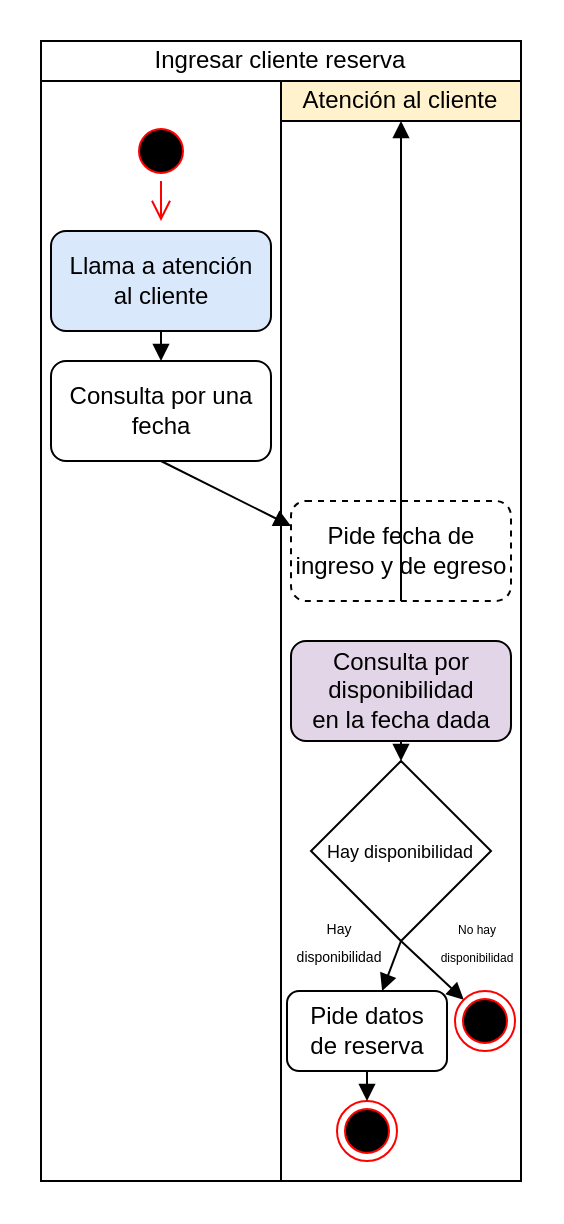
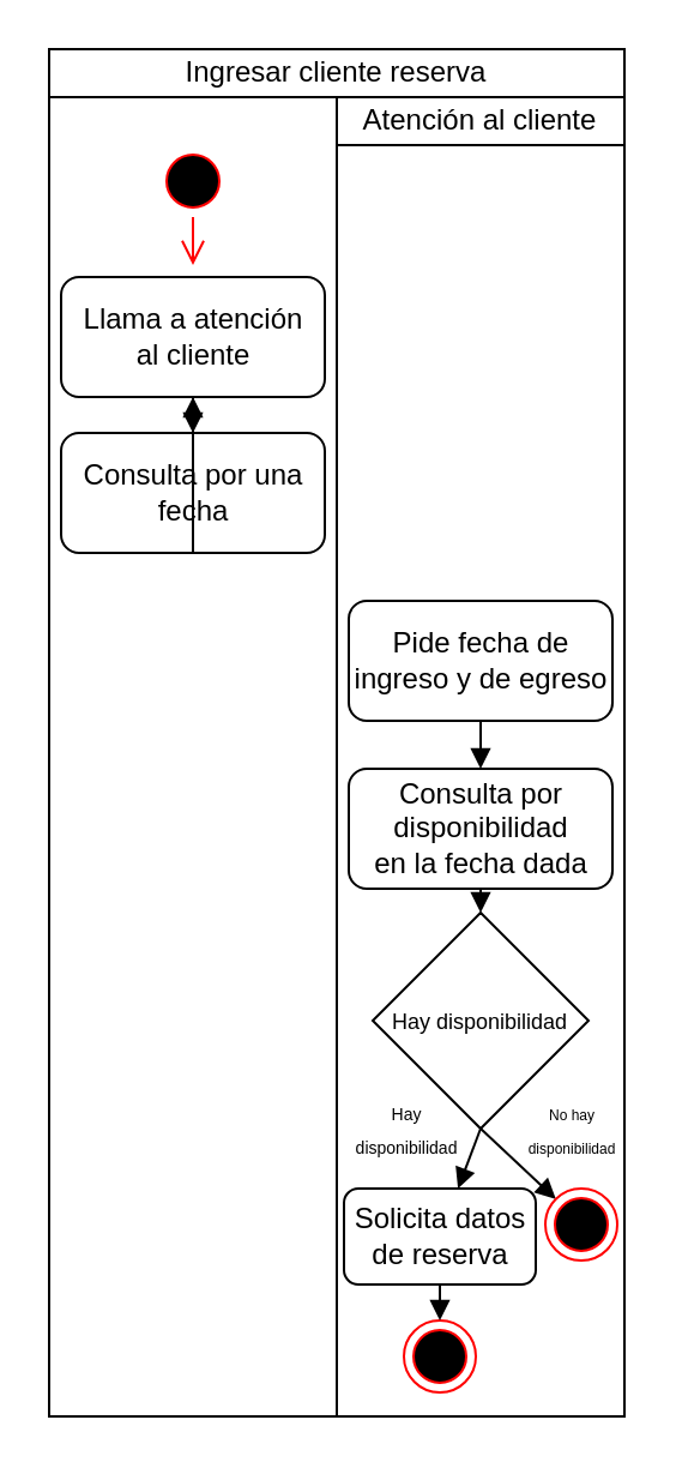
  <mxCell id="0" />
  <mxCell id="1" parent="0" />
  <mxCell id="2" value="" style="whiteSpace=wrap;html=1;" vertex="1" parent="1"><mxGeometry x="20" y="20" width="240" height="570" as="geometry" /></mxCell>
  <mxCell id="3" value="Ingresar cliente reserva" style="whiteSpace=wrap;html=1;" vertex="1" parent="1"><mxGeometry x="20" y="20" width="240" height="20" as="geometry" /></mxCell>
  <mxCell id="4" value="" style="whiteSpace=wrap;html=1;" vertex="1" parent="1"><mxGeometry x="20" y="40" width="120" height="550" as="geometry" /></mxCell>
  <mxCell id="5" value="" style="ellipse;html=1;shape=startState;fillColor=#000000;strokeColor=#ff0000;" vertex="1" parent="1"><mxGeometry x="65" y="60" width="30" height="30" as="geometry" /></mxCell>
  <mxCell id="6" value="" style="edgeStyle=orthogonalEdgeStyle;html=1;verticalAlign=bottom;endArrow=open;endSize=8;strokeColor=#ff0000;" edge="1" source="5" parent="1"><mxGeometry relative="1" as="geometry"><mxPoint x="80" y="110" as="targetPoint" /></mxGeometry></mxCell>
- <mxCell id="7" value="Llama a atención &lt;br&gt;al cliente" style="html=1;rounded=1;fillColor=#dae8fc;" vertex="1" parent="1"><mxGeometry x="25" y="115" width="110" height="50" as="geometry" /></mxCell>
+ <mxCell id="7" value="Llama a atención &lt;br&gt;al cliente" style="html=1;rounded=1;" vertex="1" parent="1"><mxGeometry x="25" y="115" width="110" height="50" as="geometry" /></mxCell>
  <mxCell id="8" value="" style="html=1;verticalAlign=bottom;endArrow=block;exitX=0.5;exitY=1;exitDx=0;exitDy=0;" edge="1" parent="1" source="7"><mxGeometry width="80" relative="1" as="geometry"><mxPoint x="60" y="180" as="sourcePoint" /><mxPoint x="80" y="180" as="targetPoint" /></mxGeometry></mxCell>
  <mxCell id="9" value="Consulta por una &lt;br&gt;fecha" style="html=1;rounded=1;" vertex="1" parent="1"><mxGeometry x="25" y="180" width="110" height="50" as="geometry" /></mxCell>
  <mxCell id="10" value="" style="whiteSpace=wrap;html=1;" vertex="1" parent="1"><mxGeometry x="140" y="40" width="120" height="550" as="geometry" /></mxCell>
- <mxCell id="11" value="Atención al cliente" style="rounded=0;whiteSpace=wrap;html=1;fillColor=#fff2cc;" vertex="1" parent="1"><mxGeometry x="140" y="40" width="120" height="20" as="geometry" /></mxCell>
- <mxCell id="12" value="Pide fecha de &lt;br&gt;ingreso y de egreso" style="html=1;rounded=1;dashed=1;" vertex="1" parent="1"><mxGeometry x="145" y="250" width="110" height="50" as="geometry" /></mxCell>
- <mxCell id="13" value="" style="html=1;verticalAlign=bottom;endArrow=block;exitX=0.5;exitY=1;exitDx=0;exitDy=0;entryX=0;entryY=0.25;entryDx=0;entryDy=0;" edge="1" parent="1" source="9" target="12"><mxGeometry width="80" relative="1" as="geometry"><mxPoint x="80" y="240" as="sourcePoint" /><mxPoint x="160" y="240" as="targetPoint" /></mxGeometry></mxCell>
- <mxCell id="14" value="Consulta por &lt;br&gt;disponibilidad &lt;br&gt;en la fecha dada" style="html=1;rounded=1;fillColor=#e1d5e7;" vertex="1" parent="1"><mxGeometry x="145" y="320" width="110" height="50" as="geometry" /></mxCell>
- <mxCell id="15" value="" style="html=1;verticalAlign=bottom;endArrow=block;exitX=0.5;exitY=1;exitDx=0;exitDy=0;" edge="1" parent="1" source="12" target="11"><mxGeometry width="80" relative="1" as="geometry"><mxPoint x="140" y="300" as="sourcePoint" /><mxPoint x="220" y="300" as="targetPoint" /></mxGeometry></mxCell>
+ <mxCell id="11" value="Atención al cliente" style="rounded=0;whiteSpace=wrap;html=1;" vertex="1" parent="1"><mxGeometry x="140" y="40" width="120" height="20" as="geometry" /></mxCell>
+ <mxCell id="12" value="Pide fecha de &lt;br&gt;ingreso y de egreso" style="html=1;rounded=1;" vertex="1" parent="1"><mxGeometry x="145" y="250" width="110" height="50" as="geometry" /></mxCell>
+ <mxCell id="13" value="" style="html=1;verticalAlign=bottom;endArrow=block;exitX=0.5;exitY=1;exitDx=0;exitDy=0;" edge="1" parent="1" source="9" target="7"><mxGeometry width="80" relative="1" as="geometry"><mxPoint x="80" y="240" as="sourcePoint" /><mxPoint x="160" y="240" as="targetPoint" /></mxGeometry></mxCell>
+ <mxCell id="14" value="Consulta por &lt;br&gt;disponibilidad &lt;br&gt;en la fecha dada" style="html=1;rounded=1;" vertex="1" parent="1"><mxGeometry x="145" y="320" width="110" height="50" as="geometry" /></mxCell>
+ <mxCell id="15" value="" style="html=1;verticalAlign=bottom;endArrow=block;entryX=0.5;entryY=0;entryDx=0;entryDy=0;exitX=0.5;exitY=1;exitDx=0;exitDy=0;" edge="1" parent="1" source="12" target="14"><mxGeometry width="80" relative="1" as="geometry"><mxPoint x="140" y="300" as="sourcePoint" /><mxPoint x="220" y="300" as="targetPoint" /></mxGeometry></mxCell>
  <mxCell id="16" value="&lt;font style=&quot;font-size: 9px&quot;&gt;Hay disponibilidad&lt;/font&gt;" style="shape=rhombus;perimeter=rhombusPerimeter;whiteSpace=wrap;html=1;align=center;rounded=0;" vertex="1" parent="1"><mxGeometry x="155" y="380" width="90" height="90" as="geometry" /></mxCell>
  <mxCell id="17" value="&lt;br&gt;" style="html=1;verticalAlign=bottom;endArrow=block;exitX=0.5;exitY=1;exitDx=0;exitDy=0;" edge="1" parent="1" source="14"><mxGeometry width="80" relative="1" as="geometry"><mxPoint x="120" y="430" as="sourcePoint" /><mxPoint x="200" y="380" as="targetPoint" /></mxGeometry></mxCell>
  <mxCell id="18" value="&lt;br&gt;" style="html=1;verticalAlign=bottom;endArrow=block;exitX=0.5;exitY=1;exitDx=0;exitDy=0;" edge="1" parent="1" source="16" target="23"><mxGeometry width="80" relative="1" as="geometry"><mxPoint x="210" y="380" as="sourcePoint" /><mxPoint x="180" y="510" as="targetPoint" /></mxGeometry></mxCell>
  <mxCell id="19" value="&lt;font style=&quot;font-size: 7px&quot;&gt;Hay&lt;br&gt;disponibilidad&lt;/font&gt;" style="edgeLabel;html=1;align=center;verticalAlign=middle;resizable=0;points=[];rotation=0;labelBackgroundColor=none;" vertex="1" connectable="0" parent="18"><mxGeometry x="-0.297" relative="1" as="geometry"><mxPoint x="-28.63" y="-8.91" as="offset" /></mxGeometry></mxCell>
  <mxCell id="20" value="&lt;br&gt;" style="html=1;verticalAlign=bottom;endArrow=block;entryX=0;entryY=0;entryDx=0;entryDy=0;" edge="1" parent="1" target="22"><mxGeometry width="80" relative="1" as="geometry"><mxPoint x="200" y="470" as="sourcePoint" /><mxPoint x="170.04" y="500.24" as="targetPoint" /></mxGeometry></mxCell>
  <mxCell id="21" value="&lt;font style=&quot;font-size: 6px&quot;&gt;No hay&lt;br&gt;disponibilidad&lt;/font&gt;" style="edgeLabel;html=1;align=center;verticalAlign=middle;resizable=0;points=[];rotation=0;" vertex="1" connectable="0" parent="20"><mxGeometry x="-0.375" y="1" relative="1" as="geometry"><mxPoint x="27.58" y="-8.38" as="offset" /></mxGeometry></mxCell>
  <mxCell id="22" value="" style="ellipse;html=1;shape=endState;fillColor=#000000;strokeColor=#ff0000;rounded=0;" vertex="1" parent="1"><mxGeometry x="227" y="495" width="30" height="30" as="geometry" /></mxCell>
- <mxCell id="23" value="Pide datos &lt;br&gt;de reserva" style="html=1;rounded=1;" vertex="1" parent="1"><mxGeometry x="143" y="495" width="80" height="40" as="geometry" /></mxCell>
+ <mxCell id="23" value="Solicita datos &lt;br&gt;de reserva" style="html=1;rounded=1;" vertex="1" parent="1"><mxGeometry x="143" y="495" width="80" height="40" as="geometry" /></mxCell>
  <mxCell id="24" value="" style="ellipse;html=1;shape=endState;fillColor=#000000;strokeColor=#ff0000;rounded=0;labelBackgroundColor=none;" vertex="1" parent="1"><mxGeometry x="168" y="550" width="30" height="30" as="geometry" /></mxCell>
  <mxCell id="25" value="&lt;br&gt;" style="html=1;verticalAlign=bottom;endArrow=block;exitX=0.5;exitY=1;exitDx=0;exitDy=0;entryX=0.5;entryY=0;entryDx=0;entryDy=0;" edge="1" parent="1" source="23" target="24"><mxGeometry width="80" relative="1" as="geometry"><mxPoint x="120" y="510" as="sourcePoint" /><mxPoint x="200" y="510" as="targetPoint" /></mxGeometry></mxCell>
